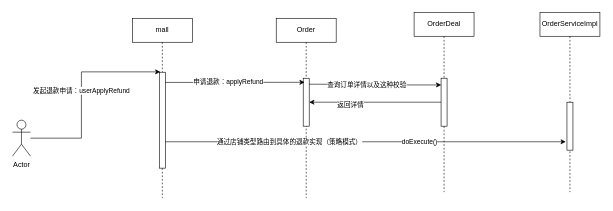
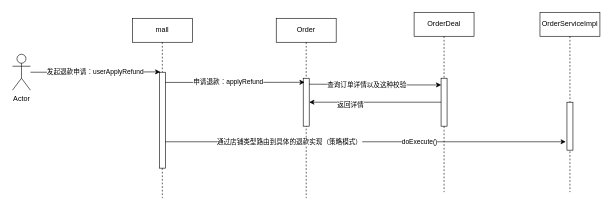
  <mxCell id="0" />
  <mxCell id="1" parent="0" />
  <mxCell id="2" value="mall" style="shape=umlLifeline;perimeter=lifelinePerimeter;whiteSpace=wrap;html=1;container=1;collapsible=0;recursiveResize=0;outlineConnect=0;" vertex="1" parent="1"><mxGeometry x="220" y="30" width="100" height="300" as="geometry" /></mxCell>
  <mxCell id="3" value="" style="html=1;points=[];perimeter=orthogonalPerimeter;" vertex="1" parent="2"><mxGeometry x="45" y="90" width="10" height="160" as="geometry" /></mxCell>
  <mxCell id="4" value="发起退款申请：userApplyRefund" style="edgeStyle=orthogonalEdgeStyle;rounded=0;orthogonalLoop=1;jettySize=auto;html=1;entryX=0.466;entryY=0.298;entryDx=0;entryDy=0;entryPerimeter=0;" edge="1" parent="1" source="5" target="2"><mxGeometry relative="1" as="geometry" /></mxCell>
- <mxCell id="5" value="Actor" style="shape=umlActor;verticalLabelPosition=bottom;verticalAlign=top;html=1;" vertex="1" parent="1"><mxGeometry x="20" y="200" width="30" height="60" as="geometry" /></mxCell>
+ <mxCell id="5" value="Actor" style="shape=umlActor;verticalLabelPosition=bottom;verticalAlign=top;html=1;" vertex="1" parent="1"><mxGeometry x="20" y="90" width="30" height="60" as="geometry" /></mxCell>
  <mxCell id="6" value="Order" style="shape=umlLifeline;perimeter=lifelinePerimeter;whiteSpace=wrap;html=1;container=1;collapsible=0;recursiveResize=0;outlineConnect=0;" vertex="1" parent="1"><mxGeometry x="460" y="30" width="100" height="300" as="geometry" /></mxCell>
  <mxCell id="7" value="" style="html=1;points=[];perimeter=orthogonalPerimeter;" vertex="1" parent="6"><mxGeometry x="45" y="100" width="10" height="80" as="geometry" /></mxCell>
  <mxCell id="8" style="edgeStyle=orthogonalEdgeStyle;rounded=0;orthogonalLoop=1;jettySize=auto;html=1;entryX=0.474;entryY=0.356;entryDx=0;entryDy=0;entryPerimeter=0;" edge="1" parent="1" source="3" target="6"><mxGeometry relative="1" as="geometry"><Array as="points"><mxPoint x="330" y="137" /><mxPoint x="330" y="137" /></Array></mxGeometry></mxCell>
  <mxCell id="9" value="申请退款：applyRefund" style="edgeLabel;html=1;align=center;verticalAlign=middle;resizable=0;points=[];" vertex="1" connectable="0" parent="8"><mxGeometry x="-0.354" y="1" relative="1" as="geometry"><mxPoint x="30" as="offset" /></mxGeometry></mxCell>
  <mxCell id="10" value="OrderDeal" style="shape=umlLifeline;perimeter=lifelinePerimeter;whiteSpace=wrap;html=1;container=1;collapsible=0;recursiveResize=0;outlineConnect=0;" vertex="1" parent="1"><mxGeometry x="690" y="20" width="100" height="300" as="geometry" /></mxCell>
  <mxCell id="11" value="" style="html=1;points=[];perimeter=orthogonalPerimeter;" vertex="1" parent="10"><mxGeometry x="45" y="110" width="10" height="80" as="geometry" /></mxCell>
  <mxCell id="12" style="edgeStyle=orthogonalEdgeStyle;rounded=0;orthogonalLoop=1;jettySize=auto;html=1;entryX=0.026;entryY=0.14;entryDx=0;entryDy=0;entryPerimeter=0;" edge="1" parent="1" source="7" target="11"><mxGeometry relative="1" as="geometry"><Array as="points"><mxPoint x="620" y="140" /><mxPoint x="620" y="141" /></Array></mxGeometry></mxCell>
  <mxCell id="13" value="查询订单详情以及这种校验" style="edgeLabel;html=1;align=center;verticalAlign=middle;resizable=0;points=[];" vertex="1" connectable="0" parent="12"><mxGeometry x="-0.707" y="-4" relative="1" as="geometry"><mxPoint x="63" y="-4" as="offset" /></mxGeometry></mxCell>
  <mxCell id="14" style="edgeStyle=orthogonalEdgeStyle;rounded=0;orthogonalLoop=1;jettySize=auto;html=1;" edge="1" parent="1" source="11" target="7"><mxGeometry relative="1" as="geometry" /></mxCell>
  <mxCell id="15" value="返回详情" style="edgeLabel;html=1;align=center;verticalAlign=middle;resizable=0;points=[];" vertex="1" connectable="0" parent="14"><mxGeometry x="0.381" y="3" relative="1" as="geometry"><mxPoint as="offset" /></mxGeometry></mxCell>
  <mxCell id="16" value="OrderServiceImpl" style="shape=umlLifeline;perimeter=lifelinePerimeter;whiteSpace=wrap;html=1;container=1;collapsible=0;recursiveResize=0;outlineConnect=0;" vertex="1" parent="1"><mxGeometry x="900" y="20" width="100" height="300" as="geometry" /></mxCell>
  <mxCell id="17" value="" style="html=1;points=[];perimeter=orthogonalPerimeter;" vertex="1" parent="16"><mxGeometry x="45" y="150" width="10" height="80" as="geometry" /></mxCell>
  <mxCell id="18" style="edgeStyle=orthogonalEdgeStyle;rounded=0;orthogonalLoop=1;jettySize=auto;html=1;entryX=-0.191;entryY=0.825;entryDx=0;entryDy=0;entryPerimeter=0;" edge="1" parent="1" source="3" target="17"><mxGeometry relative="1" as="geometry"><Array as="points"><mxPoint x="270" y="236" /></Array></mxGeometry></mxCell>
  <mxCell id="19" value="通过店铺类型路由到具体的退款实现（策略模式）" style="edgeLabel;html=1;align=center;verticalAlign=middle;resizable=0;points=[];" vertex="1" connectable="0" parent="18"><mxGeometry x="-0.729" y="1" relative="1" as="geometry"><mxPoint x="115" as="offset" /></mxGeometry></mxCell>
  <mxCell id="20" value="doExecute()" style="edgeLabel;html=1;align=center;verticalAlign=middle;resizable=0;points=[];" vertex="1" connectable="0" parent="18"><mxGeometry x="0.266" relative="1" as="geometry"><mxPoint as="offset" /></mxGeometry></mxCell>
